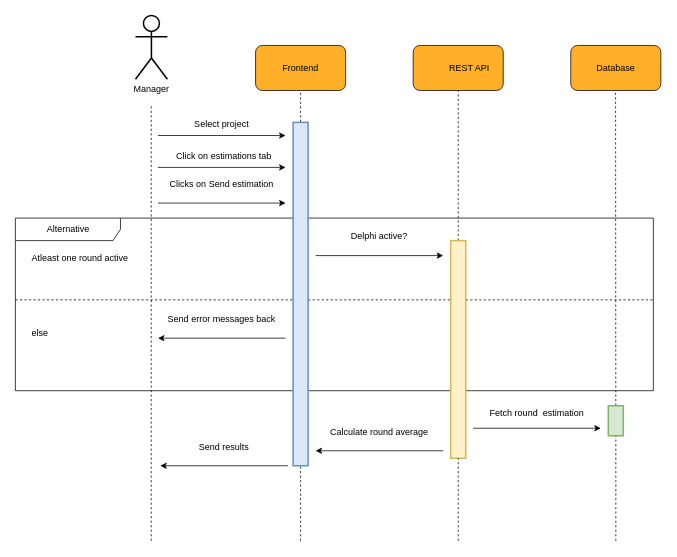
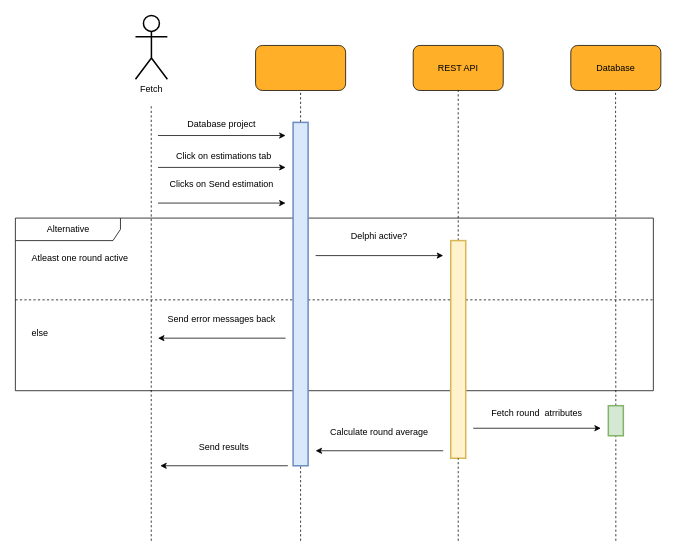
  <mxCell id="0" />
  <mxCell id="1" parent="0" />
  <mxCell id="2" value="Alternative" style="shape=umlFrame;tabWidth=110;tabHeight=30;tabPosition=left;html=1;boundedLbl=1;labelInHeader=1;width=140;height=30;fillColor=none;fontSize=12;strokeWidth=1;" parent="1" vertex="1"><mxGeometry x="20" y="290" width="850" height="230" as="geometry" /></mxCell>
  <mxCell id="3" value="Atleast one round active" style="text;fillColor=none;fontSize=12;" parent="2" vertex="1"><mxGeometry width="100" height="20" relative="1" as="geometry"><mxPoint x="20" y="40" as="offset" /></mxGeometry></mxCell>
  <mxCell id="4" value="else" style="line;strokeWidth=1;dashed=1;labelPosition=center;verticalLabelPosition=bottom;align=left;verticalAlign=top;spacingLeft=20;spacingTop=15;fillColor=none;fontSize=12;" parent="2" vertex="1"><mxGeometry y="93.704" width="850.0" height="30.496" as="geometry" /></mxCell>
  <mxCell id="5" value="" style="group" parent="2" vertex="1" connectable="0"><mxGeometry x="400" y="10" width="170" height="40" as="geometry" /></mxCell>
  <mxCell id="6" value="" style="endArrow=classic;html=1;rounded=0;" parent="5" edge="1"><mxGeometry width="50" height="50" relative="1" as="geometry"><mxPoint y="40" as="sourcePoint" /><mxPoint x="170" y="40" as="targetPoint" /></mxGeometry></mxCell>
  <mxCell id="7" value="Delphi active?" style="text;html=1;strokeColor=none;fillColor=none;align=center;verticalAlign=middle;whiteSpace=wrap;rounded=0;" parent="5" vertex="1"><mxGeometry x="10" width="150" height="30" as="geometry" /></mxCell>
  <mxCell id="8" value="" style="group" parent="2" vertex="1" connectable="0"><mxGeometry x="190" y="120" width="170" height="40" as="geometry" /></mxCell>
  <mxCell id="9" value="" style="endArrow=classic;html=1;rounded=0;" parent="8" edge="1"><mxGeometry width="50" height="50" relative="1" as="geometry"><mxPoint x="170" y="40" as="sourcePoint" /><mxPoint y="40" as="targetPoint" /></mxGeometry></mxCell>
  <mxCell id="10" value="Send error messages back" style="text;html=1;strokeColor=none;fillColor=none;align=center;verticalAlign=middle;whiteSpace=wrap;rounded=0;" parent="8" vertex="1"><mxGeometry x="10" width="150" height="30" as="geometry" /></mxCell>
  <mxCell id="11" value="" style="group;fontSize=12;" parent="1" vertex="1" connectable="0"><mxGeometry x="340" y="60" width="120" height="60" as="geometry" /></mxCell>
  <mxCell id="12" value="" style="rounded=1;whiteSpace=wrap;html=1;fillColor=#FFAF28;fontSize=12;" parent="11" vertex="1"><mxGeometry width="120" height="60" as="geometry" /></mxCell>
- <mxCell id="13" value="&lt;font style=&quot;font-size: 12px;&quot;&gt;Frontend&lt;/font&gt;" style="text;html=1;strokeColor=none;fillColor=none;align=center;verticalAlign=middle;whiteSpace=wrap;rounded=0;fontSize=12;" parent="11" vertex="1"><mxGeometry x="30" y="15" width="60" height="30" as="geometry" /></mxCell>
  <mxCell id="14" value="" style="group;fontSize=12;" parent="1" vertex="1" connectable="0"><mxGeometry x="550" y="60" width="120" height="60" as="geometry" /></mxCell>
  <mxCell id="15" value="" style="rounded=1;whiteSpace=wrap;html=1;fillColor=#FFAF28;fontSize=12;" parent="14" vertex="1"><mxGeometry width="120" height="60" as="geometry" /></mxCell>
- <mxCell id="16" value="&lt;font style=&quot;font-size: 12px;&quot;&gt;REST API&lt;/font&gt;" style="text;html=1;strokeColor=none;fillColor=none;align=center;verticalAlign=middle;whiteSpace=wrap;rounded=0;fontSize=12;" parent="14" vertex="1"><mxGeometry x="45" y="15" width="60" height="30" as="geometry" /></mxCell>
+ <mxCell id="16" value="&lt;font style=&quot;font-size: 12px;&quot;&gt;REST API&lt;/font&gt;" style="text;html=1;strokeColor=none;fillColor=none;align=center;verticalAlign=middle;whiteSpace=wrap;rounded=0;fontSize=12;" parent="14" vertex="1"><mxGeometry x="30" y="15" width="60" height="30" as="geometry" /></mxCell>
  <mxCell id="17" value="" style="endArrow=none;dashed=1;html=1;rounded=0;entryX=0.5;entryY=1;entryDx=0;entryDy=0;jumpSize=6;strokeWidth=1;fontSize=12;" parent="1" target="12" edge="1"><mxGeometry width="50" height="50" relative="1" as="geometry"><mxPoint x="400" y="720" as="sourcePoint" /><mxPoint x="550" y="40" as="targetPoint" /></mxGeometry></mxCell>
- <mxCell id="18" value="Manager" style="shape=umlActor;verticalLabelPosition=bottom;verticalAlign=top;html=1;outlineConnect=0;rounded=1;strokeWidth=2;fontSize=12;" parent="1" vertex="1"><mxGeometry x="180" y="20" width="42.5" height="85" as="geometry" /></mxCell>
+ <mxCell id="18" value="Fetch" style="shape=umlActor;verticalLabelPosition=bottom;verticalAlign=top;html=1;outlineConnect=0;rounded=1;strokeWidth=2;fontSize=12;" parent="1" vertex="1"><mxGeometry x="180" y="20" width="42.5" height="85" as="geometry" /></mxCell>
  <mxCell id="19" value="" style="endArrow=none;dashed=1;html=1;rounded=0;jumpSize=6;strokeWidth=1;fontSize=12;" parent="1" edge="1"><mxGeometry width="50" height="50" relative="1" as="geometry"><mxPoint x="201" y="720" as="sourcePoint" /><mxPoint x="201" y="140" as="targetPoint" /></mxGeometry></mxCell>
  <mxCell id="20" value="" style="group;fontSize=12;" parent="1" vertex="1" connectable="0"><mxGeometry x="760" y="60" width="120" height="60" as="geometry" /></mxCell>
  <mxCell id="21" value="" style="rounded=1;whiteSpace=wrap;html=1;fillColor=#FFAF28;fontSize=12;" parent="20" vertex="1"><mxGeometry width="120" height="60" as="geometry" /></mxCell>
  <mxCell id="22" value="&lt;font style=&quot;font-size: 12px&quot;&gt;Database&lt;/font&gt;" style="text;html=1;strokeColor=none;fillColor=none;align=center;verticalAlign=middle;whiteSpace=wrap;rounded=0;fontSize=12;" parent="20" vertex="1"><mxGeometry x="30" y="15" width="60" height="30" as="geometry" /></mxCell>
  <mxCell id="23" value="" style="endArrow=none;dashed=1;html=1;rounded=0;jumpSize=6;strokeWidth=1;fontSize=12;startArrow=none;" parent="1" source="35" edge="1"><mxGeometry width="50" height="50" relative="1" as="geometry"><mxPoint x="819.66" y="620" as="sourcePoint" /><mxPoint x="819.66" y="120" as="targetPoint" /></mxGeometry></mxCell>
  <mxCell id="24" value="" style="endArrow=classic;html=1;rounded=0;" parent="1" edge="1"><mxGeometry width="50" height="50" relative="1" as="geometry"><mxPoint x="210" y="180" as="sourcePoint" /><mxPoint x="380" y="180" as="targetPoint" /></mxGeometry></mxCell>
- <mxCell id="25" value="Select project" style="text;html=1;strokeColor=none;fillColor=none;align=center;verticalAlign=middle;whiteSpace=wrap;rounded=0;" parent="1" vertex="1"><mxGeometry x="220" y="150" width="150" height="30" as="geometry" /></mxCell>
+ <mxCell id="25" value="Database project" style="text;html=1;strokeColor=none;fillColor=none;align=center;verticalAlign=middle;whiteSpace=wrap;rounded=0;" parent="1" vertex="1"><mxGeometry x="220" y="150" width="150" height="30" as="geometry" /></mxCell>
  <mxCell id="26" value="" style="endArrow=classic;html=1;rounded=0;" parent="1" edge="1"><mxGeometry width="50" height="50" relative="1" as="geometry"><mxPoint x="210" y="222.5" as="sourcePoint" /><mxPoint x="380" y="222.5" as="targetPoint" /></mxGeometry></mxCell>
  <mxCell id="27" value="Click on estimations tab" style="text;html=1;strokeColor=none;fillColor=none;align=center;verticalAlign=middle;whiteSpace=wrap;rounded=0;" parent="1" vertex="1"><mxGeometry x="222.5" y="192.5" width="150" height="30" as="geometry" /></mxCell>
  <mxCell id="28" value="" style="rounded=0;whiteSpace=wrap;html=1;fontSize=12;strokeWidth=2;fillColor=#dae8fc;strokeColor=#6c8ebf;" parent="1" vertex="1"><mxGeometry x="390" y="162.5" width="20" height="457.5" as="geometry" /></mxCell>
  <mxCell id="29" value="" style="endArrow=none;dashed=1;html=1;rounded=0;jumpSize=6;strokeWidth=1;fontSize=12;startArrow=none;" parent="1" target="35" edge="1"><mxGeometry width="50" height="50" relative="1" as="geometry"><mxPoint x="820" y="720" as="sourcePoint" /><mxPoint x="819.66" y="120" as="targetPoint" /></mxGeometry></mxCell>
  <mxCell id="30" value="" style="endArrow=classic;html=1;rounded=0;" parent="1" edge="1"><mxGeometry width="50" height="50" relative="1" as="geometry"><mxPoint x="210" y="270" as="sourcePoint" /><mxPoint x="380" y="270" as="targetPoint" /></mxGeometry></mxCell>
  <mxCell id="31" value="Clicks on Send estimation" style="text;html=1;strokeColor=none;fillColor=none;align=center;verticalAlign=middle;whiteSpace=wrap;rounded=0;" parent="1" vertex="1"><mxGeometry x="220" y="230" width="150" height="30" as="geometry" /></mxCell>
  <mxCell id="32" value="" style="endArrow=none;dashed=1;html=1;rounded=0;entryX=0.5;entryY=1;entryDx=0;entryDy=0;jumpSize=6;strokeWidth=1;fontSize=12;startArrow=none;" edge="1" parent="1" source="33"><mxGeometry width="50" height="50" relative="1" as="geometry"><mxPoint x="610" y="720" as="sourcePoint" /><mxPoint x="610" y="120" as="targetPoint" /></mxGeometry></mxCell>
  <mxCell id="33" value="" style="rounded=0;whiteSpace=wrap;html=1;fontSize=12;strokeWidth=2;fillColor=#fff2cc;strokeColor=#d6b656;" vertex="1" parent="1"><mxGeometry x="600" y="320" width="20" height="290" as="geometry" /></mxCell>
  <mxCell id="34" value="" style="endArrow=none;dashed=1;html=1;rounded=0;entryX=0.5;entryY=1;entryDx=0;entryDy=0;jumpSize=6;strokeWidth=1;fontSize=12;" edge="1" parent="1" target="33"><mxGeometry width="50" height="50" relative="1" as="geometry"><mxPoint x="610" y="720" as="sourcePoint" /><mxPoint x="610" y="120" as="targetPoint" /></mxGeometry></mxCell>
  <mxCell id="35" value="" style="rounded=0;whiteSpace=wrap;html=1;fontSize=12;strokeWidth=2;fillColor=#d5e8d4;strokeColor=#82b366;" parent="1" vertex="1"><mxGeometry x="810" y="540" width="20" height="40" as="geometry" /></mxCell>
  <mxCell id="36" value="" style="group" vertex="1" connectable="0" parent="1"><mxGeometry x="630" y="530" width="170" height="40" as="geometry" /></mxCell>
  <mxCell id="37" value="" style="endArrow=classic;html=1;rounded=0;" edge="1" parent="36"><mxGeometry width="50" height="50" relative="1" as="geometry"><mxPoint y="40" as="sourcePoint" /><mxPoint x="170" y="40" as="targetPoint" /></mxGeometry></mxCell>
- <mxCell id="38" value="Fetch round&amp;nbsp; estimation" style="text;html=1;strokeColor=none;fillColor=none;align=center;verticalAlign=middle;whiteSpace=wrap;rounded=0;" vertex="1" parent="36"><mxGeometry x="10" y="5" width="150" height="30" as="geometry" /></mxCell>
+ <mxCell id="38" value="Fetch round&amp;nbsp; atrributes" style="text;html=1;strokeColor=none;fillColor=none;align=center;verticalAlign=middle;whiteSpace=wrap;rounded=0;" vertex="1" parent="36"><mxGeometry x="10" y="5" width="150" height="30" as="geometry" /></mxCell>
  <mxCell id="39" value="" style="group" vertex="1" connectable="0" parent="1"><mxGeometry x="420" y="560" width="170" height="40" as="geometry" /></mxCell>
  <mxCell id="40" value="" style="endArrow=classic;html=1;rounded=0;" edge="1" parent="39"><mxGeometry width="50" height="50" relative="1" as="geometry"><mxPoint x="170" y="40" as="sourcePoint" /><mxPoint y="40" as="targetPoint" /></mxGeometry></mxCell>
  <mxCell id="41" value="Calculate round average" style="text;html=1;strokeColor=none;fillColor=none;align=center;verticalAlign=middle;whiteSpace=wrap;rounded=0;" vertex="1" parent="39"><mxGeometry x="10" width="150" height="30" as="geometry" /></mxCell>
  <mxCell id="42" value="" style="group" vertex="1" connectable="0" parent="1"><mxGeometry x="213" y="580" width="170" height="40" as="geometry" /></mxCell>
  <mxCell id="43" value="" style="endArrow=classic;html=1;rounded=0;" edge="1" parent="42"><mxGeometry width="50" height="50" relative="1" as="geometry"><mxPoint x="170" y="40" as="sourcePoint" /><mxPoint y="40" as="targetPoint" /></mxGeometry></mxCell>
  <mxCell id="44" value="Send results" style="text;html=1;strokeColor=none;fillColor=none;align=center;verticalAlign=middle;whiteSpace=wrap;rounded=0;" vertex="1" parent="42"><mxGeometry x="10" width="150" height="30" as="geometry" /></mxCell>
